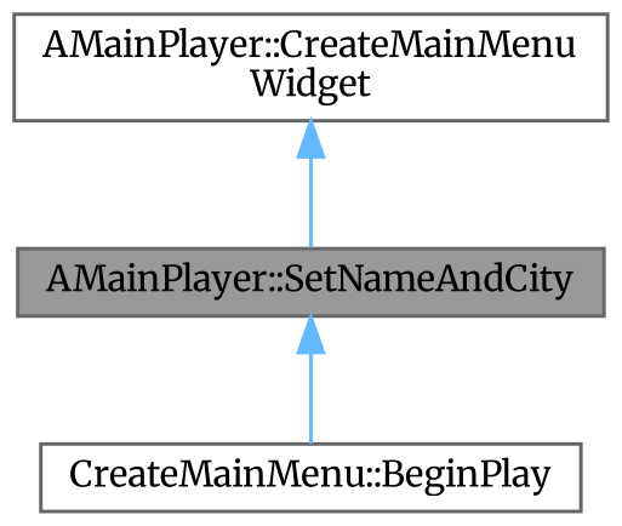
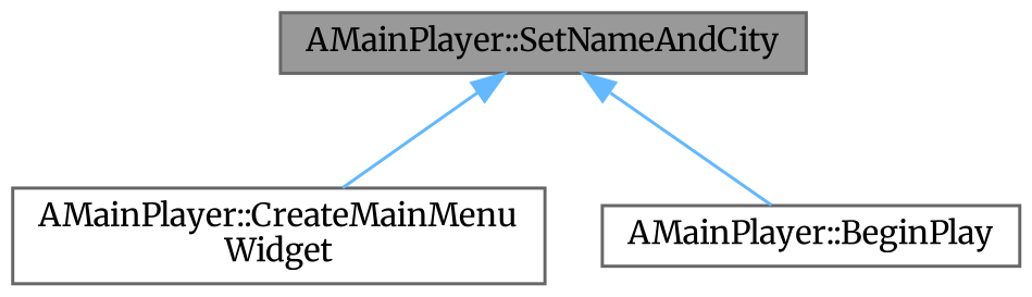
  digraph {
    fontname=Merriweather
    rankdir=TB
    node [color=grey40 fillcolor=white fontname=Merriweather fontsize=10 shape=box style=filled]
    edge [color=steelblue1 dir=back fontname=Merriweather fontsize=10 labelfontname=Helvetica labelfontsize=10 style=solid]
    n1 [color=gray40 fillcolor=grey60 fontcolor=black height=0.2 label="AMainPlayer::SetNameAndCity" width=0.4]
    n2 [height=0.2 label="AMainPlayer::CreateMainMenu\lWidget" width=0.4]
-   n3 [height=0.2 label="CreateMainMenu::BeginPlay" width=0.4]
-   n2 -> n1
+   n3 [height=0.2 label="AMainPlayer::BeginPlay" width=0.4]
+   n1 -> n2
    n1 -> n3
  }
